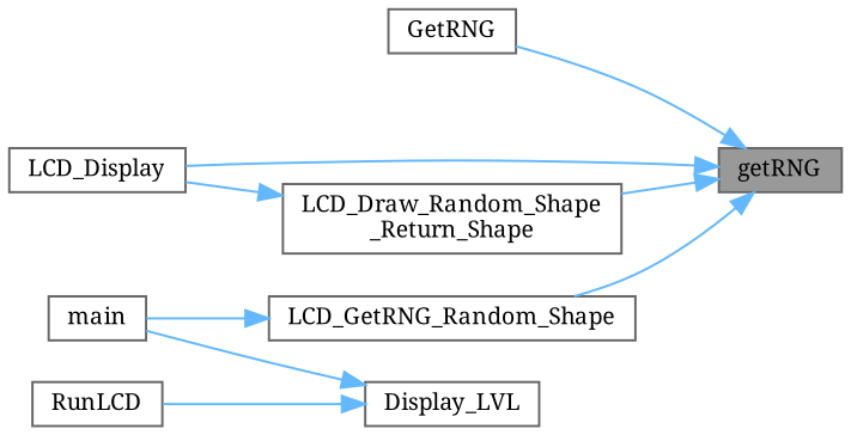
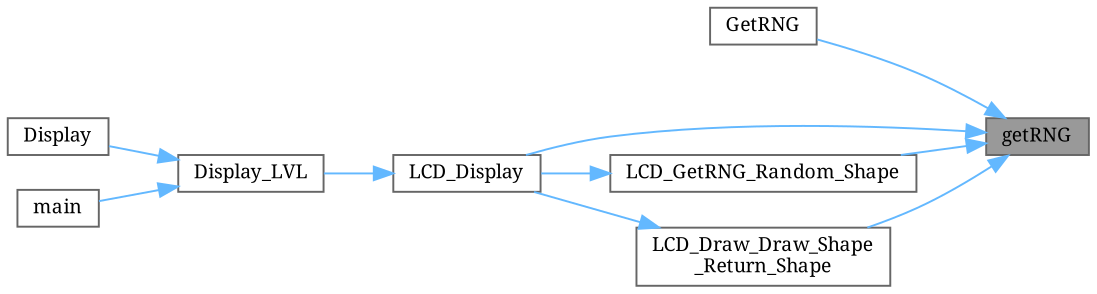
  digraph {
    fontname="Noto Serif"
    rankdir=RL
    node [color=grey40 fillcolor=white fontname="Noto Serif" fontsize=10 shape=box style=filled]
    edge [color=steelblue1 dir=back fontname="Noto Serif" fontsize=10 labelfontname=Helvetica labelfontsize=10 style=solid]
    n1 [color=gray40 fillcolor=grey60 fontcolor=black height=0.2 label=getRNG width=0.4]
    n2 [height=0.2 label=GetRNG width=0.4]
    n3 [height=0.2 label=LCD_Display width=0.4]
    n4 [height=0.2 label=LCD_GetRNG_Random_Shape width=0.4]
-   n5 [height=0.2 label="LCD_Draw_Random_Shape\l_Return_Shape" width=0.4]
+   n5 [height=0.2 label="LCD_Draw_Draw_Shape\l_Return_Shape" width=0.4]
    n6 [height=0.2 label=Display_LVL width=0.4]
-   n7 [height=0.2 label=RunLCD width=0.4]
+   n7 [height=0.2 label=Display width=0.4]
    n8 [height=0.2 label=main width=0.4]
    n1 -> n2
    n1 -> n3
    n1 -> n4
    n1 -> n5
-   n4 -> n8
+   n3 -> n6
+   n4 -> n3
    n5 -> n3
    n6 -> n7
    n6 -> n8
  }
